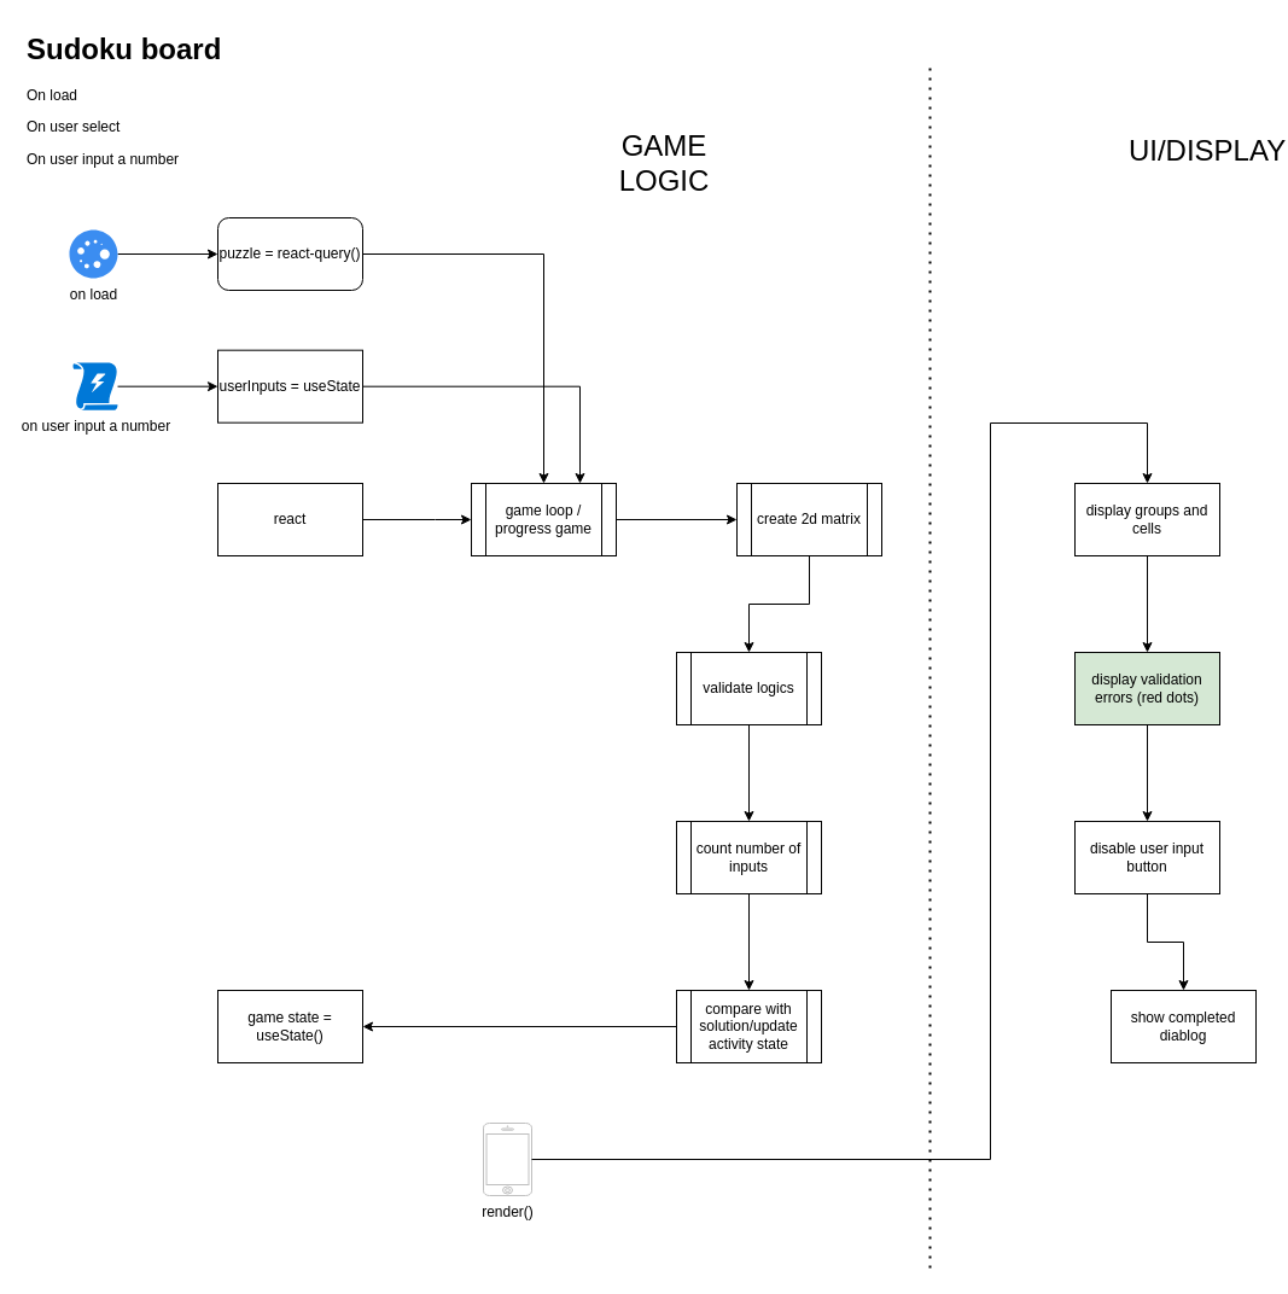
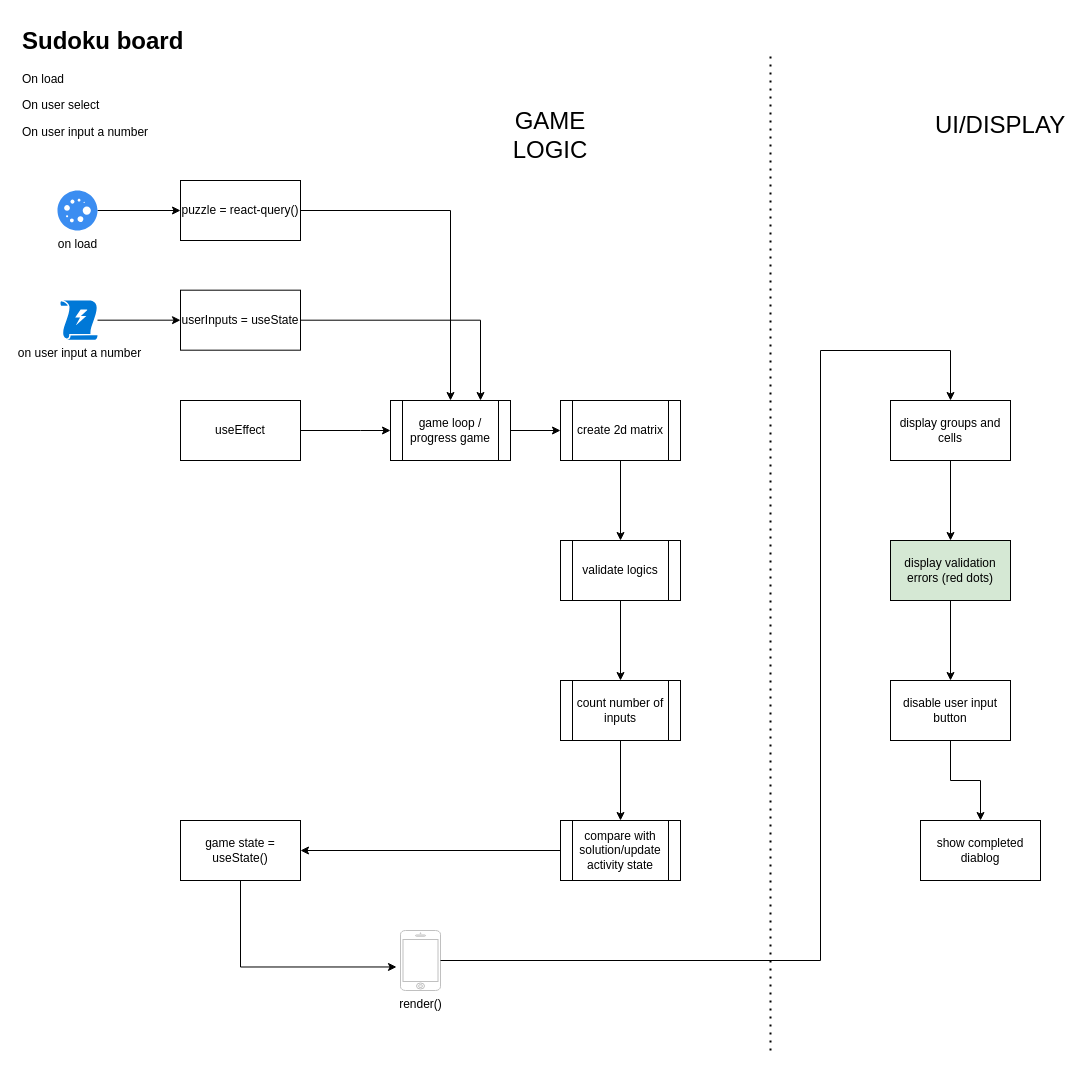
  <mxCell id="0" />
  <mxCell id="1" parent="0" />
  <mxCell id="2" style="edgeStyle=orthogonalEdgeStyle;rounded=0;orthogonalLoop=1;jettySize=auto;html=1;entryX=0;entryY=0.5;entryDx=0;entryDy=0;" edge="1" parent="1" source="3" target="10"><mxGeometry relative="1" as="geometry"><mxPoint x="220" y="210" as="targetPoint" /></mxGeometry></mxCell>
  <mxCell id="3" value="on load" style="sketch=0;html=1;aspect=fixed;strokeColor=none;shadow=0;fillColor=#3B8DF1;verticalAlign=top;labelPosition=center;verticalLabelPosition=bottom;shape=mxgraph.gcp2.loading_3" vertex="1" parent="1"><mxGeometry x="57" y="190" width="40" height="40" as="geometry" /></mxCell>
  <mxCell id="4" value="&lt;h1 style=&quot;margin-top: 0px;&quot;&gt;Sudoku board&lt;/h1&gt;&lt;p&gt;On load&lt;/p&gt;&lt;p&gt;On user select&lt;/p&gt;&lt;p&gt;On user input a number&lt;/p&gt;" style="text;html=1;whiteSpace=wrap;overflow=hidden;rounded=0;" vertex="1" parent="1"><mxGeometry x="20" y="20" width="180" height="120" as="geometry" /></mxCell>
  <mxCell id="5" style="edgeStyle=orthogonalEdgeStyle;rounded=0;orthogonalLoop=1;jettySize=auto;html=1;entryX=0;entryY=0.5;entryDx=0;entryDy=0;" edge="1" parent="1" source="6" target="8"><mxGeometry relative="1" as="geometry" /></mxCell>
  <mxCell id="6" value="on user input a number" style="sketch=0;aspect=fixed;pointerEvents=1;shadow=0;dashed=0;html=1;strokeColor=none;labelPosition=center;verticalLabelPosition=bottom;verticalAlign=top;align=center;shape=mxgraph.mscae.enterprise.triggers;fillColor=#0078D7;" vertex="1" parent="1"><mxGeometry x="60" y="300" width="37" height="39.36" as="geometry" /></mxCell>
  <mxCell id="7" style="edgeStyle=orthogonalEdgeStyle;rounded=0;orthogonalLoop=1;jettySize=auto;html=1;entryX=0.75;entryY=0;entryDx=0;entryDy=0;" edge="1" parent="1" source="8" target="12"><mxGeometry relative="1" as="geometry" /></mxCell>
  <mxCell id="8" value="userInputs = useState" style="rounded=0;whiteSpace=wrap;html=1;" vertex="1" parent="1"><mxGeometry x="180" y="289.68" width="120" height="60" as="geometry" /></mxCell>
  <mxCell id="9" style="edgeStyle=orthogonalEdgeStyle;rounded=0;orthogonalLoop=1;jettySize=auto;html=1;entryX=0.5;entryY=0;entryDx=0;entryDy=0;" edge="1" parent="1" source="10" target="12"><mxGeometry relative="1" as="geometry" /></mxCell>
- <mxCell id="10" value="puzzle = react-query()" style="whiteSpace=wrap;html=1;rounded=1;" vertex="1" parent="1"><mxGeometry x="180" y="180" width="120" height="60" as="geometry" /></mxCell>
+ <mxCell id="10" value="puzzle = react-query()" style="rounded=0;whiteSpace=wrap;html=1;" vertex="1" parent="1"><mxGeometry x="180" y="180" width="120" height="60" as="geometry" /></mxCell>
  <mxCell id="11" value="" style="edgeStyle=orthogonalEdgeStyle;rounded=0;orthogonalLoop=1;jettySize=auto;html=1;" edge="1" parent="1" source="12" target="14"><mxGeometry relative="1" as="geometry" /></mxCell>
  <mxCell id="12" value="game loop / progress game" style="shape=process;whiteSpace=wrap;html=1;backgroundOutline=1;" vertex="1" parent="1"><mxGeometry x="390" y="400" width="120" height="60" as="geometry" /></mxCell>
  <mxCell id="13" value="" style="edgeStyle=orthogonalEdgeStyle;rounded=0;orthogonalLoop=1;jettySize=auto;html=1;" edge="1" parent="1" source="14" target="16"><mxGeometry relative="1" as="geometry" /></mxCell>
- <mxCell id="14" value="create 2d matrix" style="shape=process;whiteSpace=wrap;html=1;backgroundOutline=1;" vertex="1" parent="1"><mxGeometry x="610" y="400" width="120" height="60" as="geometry" /></mxCell>
+ <mxCell id="14" value="create 2d matrix" style="shape=process;whiteSpace=wrap;html=1;backgroundOutline=1;" vertex="1" parent="1"><mxGeometry x="560" y="400" width="120" height="60" as="geometry" /></mxCell>
  <mxCell id="15" value="" style="edgeStyle=orthogonalEdgeStyle;rounded=0;orthogonalLoop=1;jettySize=auto;html=1;" edge="1" parent="1" source="16" target="18"><mxGeometry relative="1" as="geometry" /></mxCell>
  <mxCell id="16" value="validate logics" style="shape=process;whiteSpace=wrap;html=1;backgroundOutline=1;" vertex="1" parent="1"><mxGeometry x="560" y="540" width="120" height="60" as="geometry" /></mxCell>
  <mxCell id="17" value="" style="edgeStyle=orthogonalEdgeStyle;rounded=0;orthogonalLoop=1;jettySize=auto;html=1;" edge="1" parent="1" source="18" target="25"><mxGeometry relative="1" as="geometry" /></mxCell>
  <mxCell id="18" value="count number of inputs" style="shape=process;whiteSpace=wrap;html=1;backgroundOutline=1;" vertex="1" parent="1"><mxGeometry x="560" y="680" width="120" height="60" as="geometry" /></mxCell>
  <mxCell id="19" style="edgeStyle=orthogonalEdgeStyle;rounded=0;orthogonalLoop=1;jettySize=auto;html=1;entryX=0.5;entryY=0;entryDx=0;entryDy=0;" edge="1" parent="1" source="20" target="26"><mxGeometry relative="1" as="geometry" /></mxCell>
  <mxCell id="20" value="disable user input button" style="whiteSpace=wrap;html=1;" vertex="1" parent="1"><mxGeometry x="890" y="680" width="120" height="60" as="geometry" /></mxCell>
  <mxCell id="21" value="" style="endArrow=none;dashed=1;html=1;dashPattern=1 3;strokeWidth=2;rounded=0;" edge="1" parent="1"><mxGeometry width="50" height="50" relative="1" as="geometry"><mxPoint x="770" y="1050" as="sourcePoint" /><mxPoint x="770" y="50" as="targetPoint" /></mxGeometry></mxCell>
  <mxCell id="22" value="&lt;font style=&quot;font-size: 24px;&quot;&gt;GAME LOGIC&lt;/font&gt;" style="text;html=1;align=center;verticalAlign=middle;whiteSpace=wrap;rounded=0;" vertex="1" parent="1"><mxGeometry x="520" y="120" width="60" height="30" as="geometry" /></mxCell>
  <mxCell id="23" value="UI/DISPLAY" style="text;html=1;align=center;verticalAlign=middle;whiteSpace=wrap;rounded=0;fontSize=24;" vertex="1" parent="1"><mxGeometry x="970" y="110" width="60" height="30" as="geometry" /></mxCell>
  <mxCell id="24" style="edgeStyle=orthogonalEdgeStyle;rounded=0;orthogonalLoop=1;jettySize=auto;html=1;entryX=1;entryY=0.5;entryDx=0;entryDy=0;" edge="1" parent="1" source="25" target="32"><mxGeometry relative="1" as="geometry"><mxPoint x="240" y="850" as="targetPoint" /></mxGeometry></mxCell>
  <mxCell id="25" value="compare with solution/update activity state" style="shape=process;whiteSpace=wrap;html=1;backgroundOutline=1;" vertex="1" parent="1"><mxGeometry x="560" y="820" width="120" height="60" as="geometry" /></mxCell>
  <mxCell id="26" value="show completed diablog" style="whiteSpace=wrap;html=1;" vertex="1" parent="1"><mxGeometry x="920" y="820" width="120" height="60" as="geometry" /></mxCell>
  <mxCell id="27" style="edgeStyle=orthogonalEdgeStyle;rounded=0;orthogonalLoop=1;jettySize=auto;html=1;entryX=0.5;entryY=0;entryDx=0;entryDy=0;" edge="1" parent="1" source="28" target="20"><mxGeometry relative="1" as="geometry" /></mxCell>
  <mxCell id="28" value="display validation errors (red dots)" style="whiteSpace=wrap;html=1;fillColor=#d5e8d4;" vertex="1" parent="1"><mxGeometry x="890" y="540" width="120" height="60" as="geometry" /></mxCell>
  <mxCell id="29" style="edgeStyle=orthogonalEdgeStyle;rounded=0;orthogonalLoop=1;jettySize=auto;html=1;" edge="1" parent="1" source="30" target="28"><mxGeometry relative="1" as="geometry" /></mxCell>
  <mxCell id="30" value="display groups and cells" style="whiteSpace=wrap;html=1;" vertex="1" parent="1"><mxGeometry x="890" y="400" width="120" height="60" as="geometry" /></mxCell>
+ <mxCell id="31" style="edgeStyle=orthogonalEdgeStyle;rounded=0;orthogonalLoop=1;jettySize=auto;html=1;entryX=-0.1;entryY=0.608;entryDx=0;entryDy=0;entryPerimeter=0;exitX=0.5;exitY=1;exitDx=0;exitDy=0;" edge="1" parent="1" source="32" target="33"><mxGeometry relative="1" as="geometry"><mxPoint x="280" y="960" as="targetPoint" /><Array as="points"><mxPoint x="240" y="967" /></Array></mxGeometry></mxCell>
  <mxCell id="32" value="game state = useState()" style="rounded=0;whiteSpace=wrap;html=1;" vertex="1" parent="1"><mxGeometry x="180" y="820" width="120" height="60" as="geometry" /></mxCell>
  <mxCell id="33" value="render()" style="html=1;verticalLabelPosition=bottom;labelBackgroundColor=#ffffff;verticalAlign=top;shadow=0;dashed=0;strokeWidth=1;shape=mxgraph.ios7.misc.iphone;strokeColor=#c0c0c0;" vertex="1" parent="1"><mxGeometry x="400" y="930" width="40" height="60" as="geometry" /></mxCell>
  <mxCell id="34" style="edgeStyle=orthogonalEdgeStyle;rounded=0;orthogonalLoop=1;jettySize=auto;html=1;entryX=0.5;entryY=0;entryDx=0;entryDy=0;" edge="1" parent="1" source="33" target="30"><mxGeometry relative="1" as="geometry"><Array as="points"><mxPoint x="820" y="960" /><mxPoint x="820" y="350" /><mxPoint x="950" y="350" /></Array></mxGeometry></mxCell>
  <mxCell id="35" style="edgeStyle=orthogonalEdgeStyle;rounded=0;orthogonalLoop=1;jettySize=auto;html=1;entryX=0;entryY=0.5;entryDx=0;entryDy=0;" edge="1" parent="1" source="36" target="12"><mxGeometry relative="1" as="geometry"><Array as="points"><mxPoint x="360" y="430" /><mxPoint x="360" y="430" /></Array></mxGeometry></mxCell>
- <mxCell id="36" value="react" style="rounded=0;whiteSpace=wrap;html=1;" vertex="1" parent="1"><mxGeometry x="180" y="400" width="120" height="60" as="geometry" /></mxCell>
+ <mxCell id="36" value="useEffect" style="rounded=0;whiteSpace=wrap;html=1;" vertex="1" parent="1"><mxGeometry x="180" y="400" width="120" height="60" as="geometry" /></mxCell>
